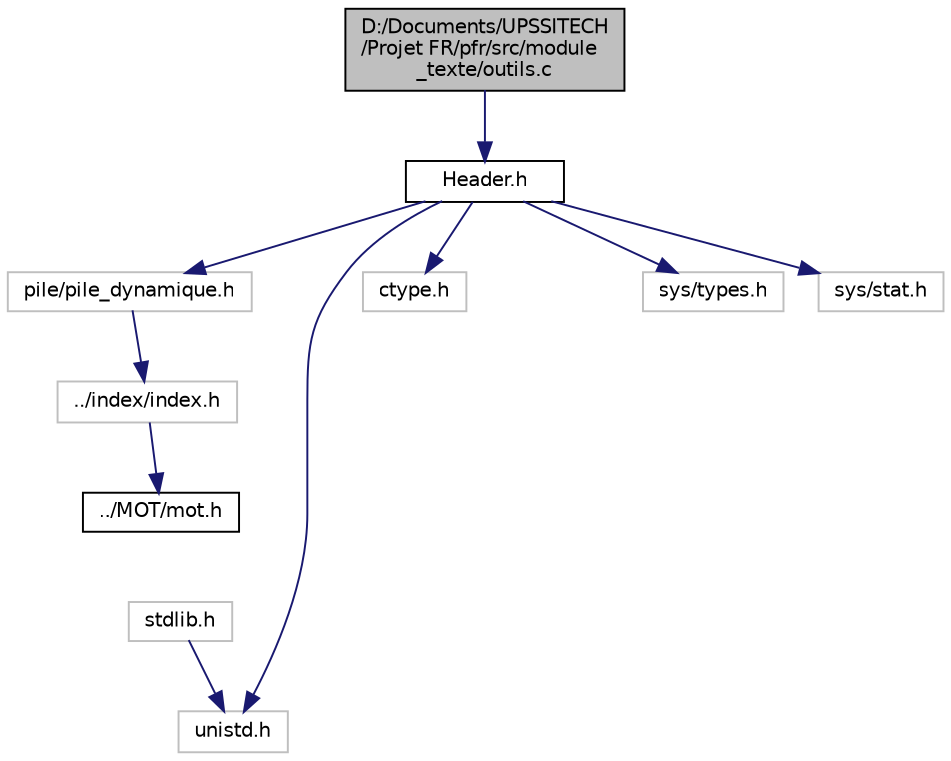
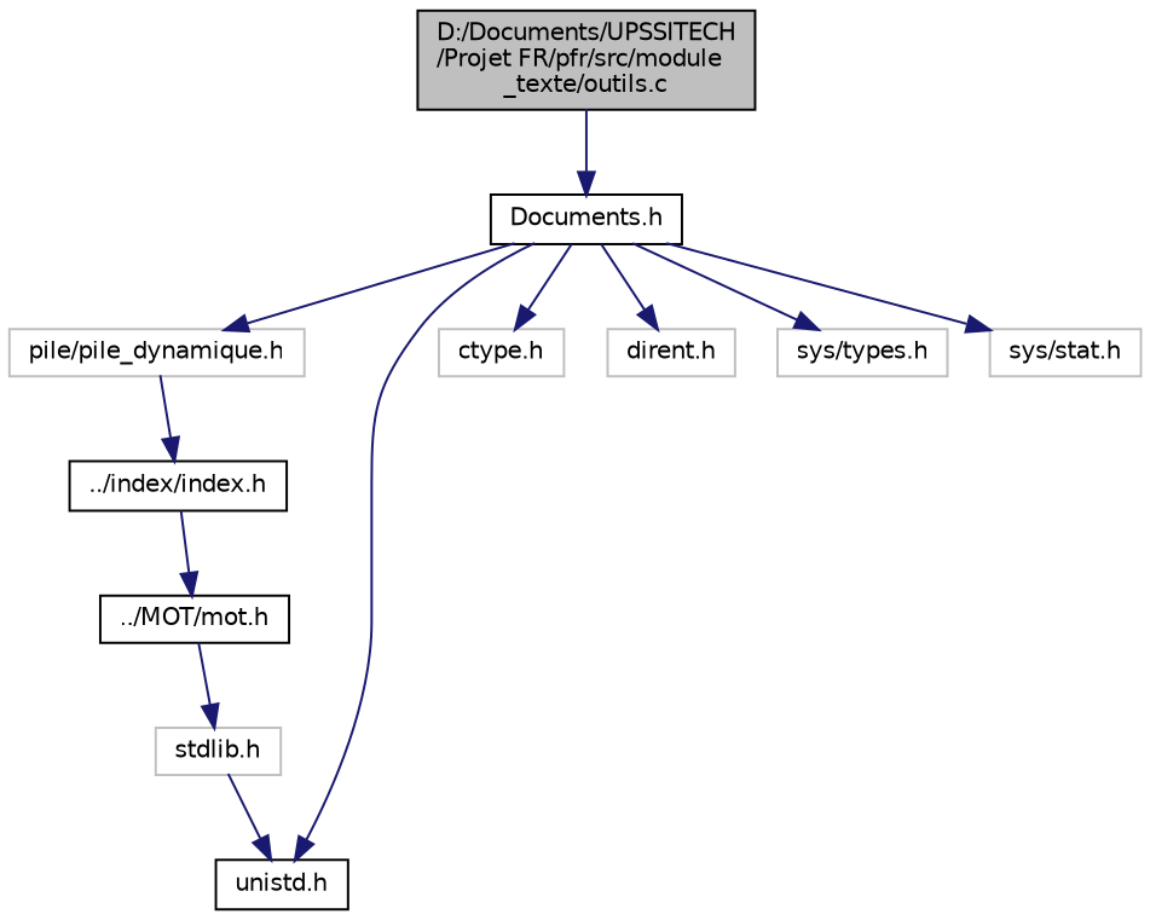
  digraph {
    node [color=grey75 fillcolor=white fontname=Helvetica fontsize=10 shape=record style=filled]
    edge [color=midnightblue fontname=Helvetica fontsize=10 labelfontname=Helvetica labelfontsize=10 style=solid]
    n1 [color=black fillcolor=grey75 fontcolor=black height=0.2 label="D:/Documents/UPSSITECH\l/Projet FR/pfr/src/module\l_texte/outils.c" width=0.4]
-   n2 [color=black height=0.2 label="Header.h" width=0.4]
+   n2 [color=black height=0.2 label="Documents.h" width=0.4]
    n3 [height=0.2 label="pile/pile_dynamique.h" width=0.4]
-   n4 [height=0.2 label="unistd.h" width=0.4]
+   n4 [color=black height=0.2 label="unistd.h" width=0.4]
    n5 [height=0.2 label="ctype.h" width=0.4]
+   n6 [height=0.2 label="dirent.h" width=0.4]
    n7 [height=0.2 label="sys/types.h" width=0.4]
    n8 [height=0.2 label="sys/stat.h" width=0.4]
-   n9 [height=0.2 label="../index/index.h" width=0.4]
+   n9 [color=black height=0.2 label="../index/index.h" width=0.4]
    n10 [color=black height=0.2 label="../MOT/mot.h" width=0.4]
    n11 [height=0.2 label="stdlib.h" width=0.4]
    n1 -> n2
    n2 -> n3
    n2 -> n4
    n2 -> n5
+   n2 -> n6
    n2 -> n7
    n2 -> n8
    n3 -> n9
    n9 -> n10
+   n10 -> n11
    n11 -> n4
  }
